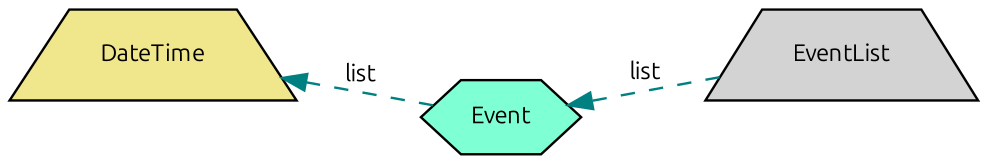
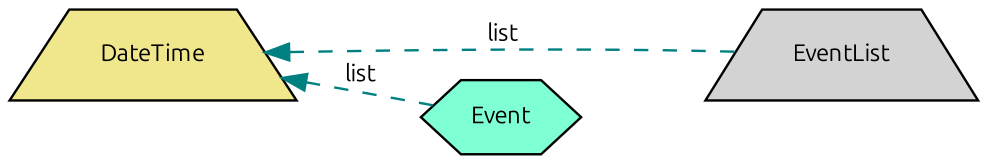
  digraph {
    fontname=Ubuntu
    rankdir=LR
    node [color=black fontname=Ubuntu fontsize=10 shape=trapezium style=filled]
    edge [color=teal dir=back fontname=Ubuntu fontsize=10 labelfontname=Helvetica labelfontsize=10 style=dashed]
    n1 [fillcolor=lightgrey fontcolor=black height=0.2 label=EventList width=0.4]
    n2 [fillcolor=aquamarine height=0.2 label=Event shape=hexagon width=0.4]
    n3 [fillcolor=khaki height=0.2 label=DateTime width=0.4]
-   n2 -> n1 [label=" list"]
+   n3 -> n1 [label=" list"]
    n3 -> n2 [label=" list"]
  }
